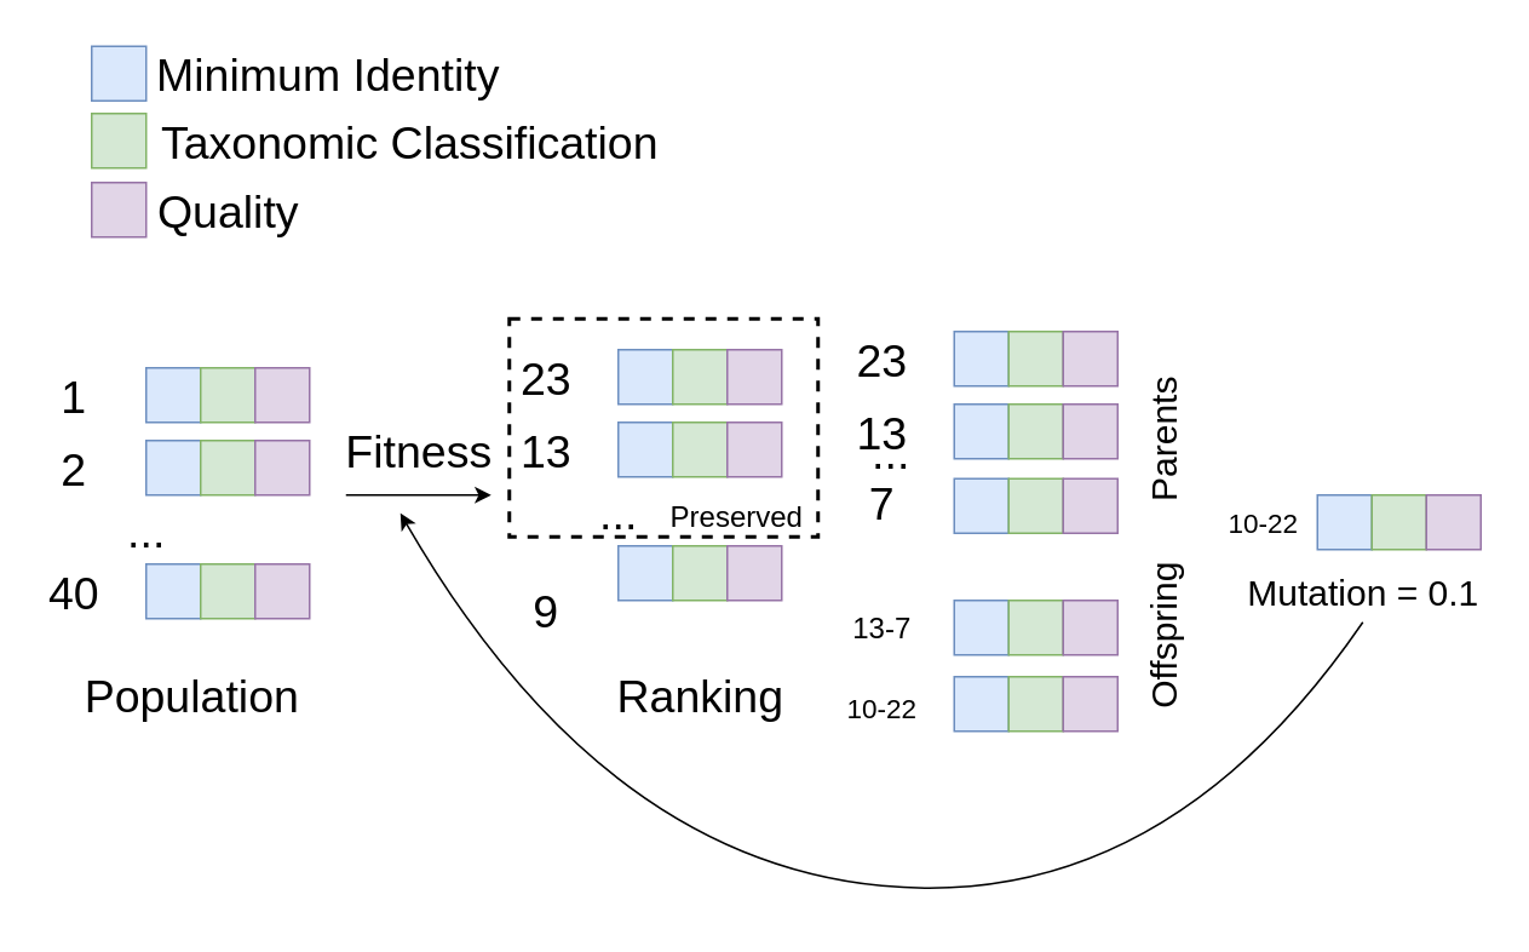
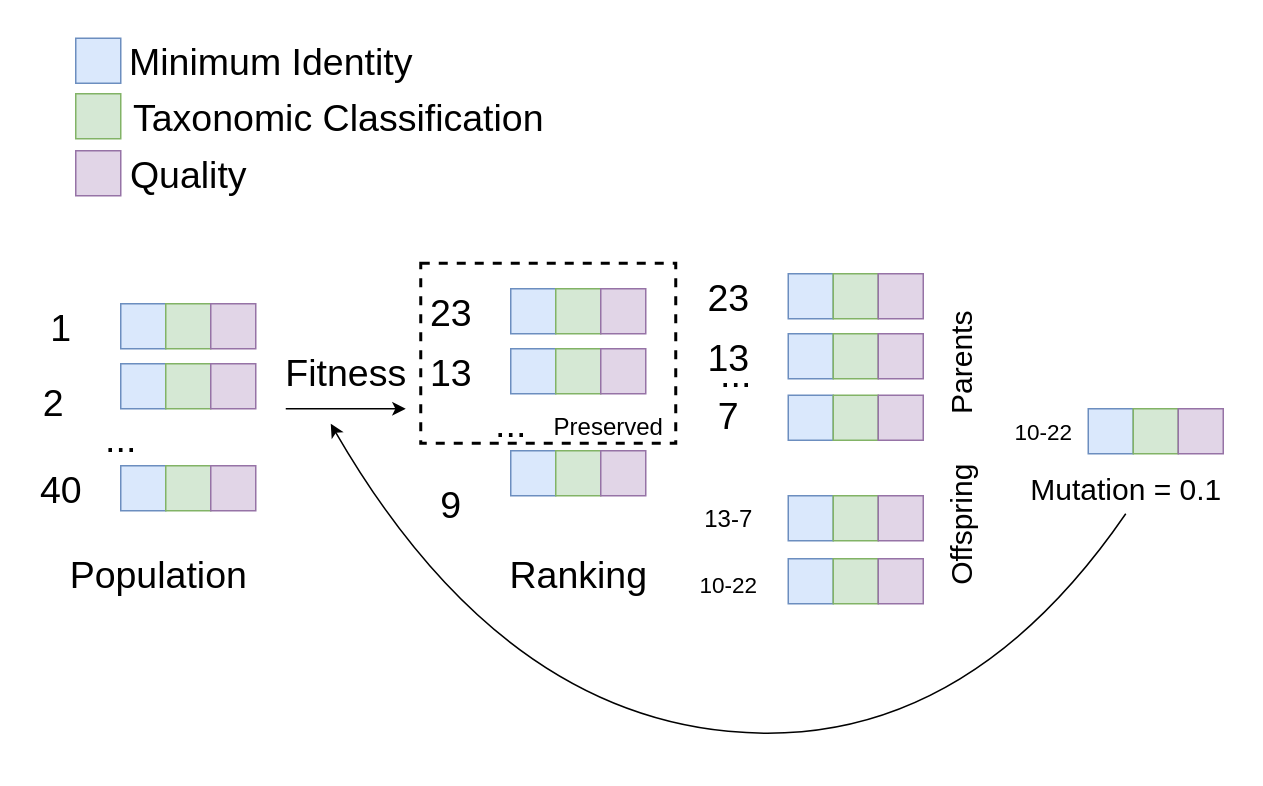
  <mxCell id="0" />
  <mxCell id="1" parent="0" />
  <mxCell id="2" value="&lt;font style=&quot;font-size: 25px;&quot;&gt;1&lt;/font&gt;" style="text;html=1;align=center;verticalAlign=middle;resizable=0;points=[];autosize=1;strokeColor=none;fillColor=none;" vertex="1" parent="1"><mxGeometry x="25" y="207" width="30" height="20" as="geometry" /></mxCell>
  <mxCell id="3" value="" style="whiteSpace=wrap;html=1;aspect=fixed;fillColor=#dae8fc;strokeColor=#6c8ebf;" vertex="1" parent="1"><mxGeometry x="50" y="25" width="30" height="30" as="geometry" /></mxCell>
  <mxCell id="4" value="" style="whiteSpace=wrap;html=1;aspect=fixed;fillColor=#d5e8d4;strokeColor=#82b366;" vertex="1" parent="1"><mxGeometry x="50" y="62" width="30" height="30" as="geometry" /></mxCell>
  <mxCell id="5" value="" style="whiteSpace=wrap;html=1;aspect=fixed;fillColor=#e1d5e7;strokeColor=#9673a6;" vertex="1" parent="1"><mxGeometry x="50" y="100" width="30" height="30" as="geometry" /></mxCell>
  <mxCell id="6" value="Minimum Identity" style="text;html=1;align=center;verticalAlign=middle;resizable=0;points=[];autosize=1;strokeColor=none;fillColor=none;fontSize=25;" vertex="1" parent="1"><mxGeometry x="80" y="20" width="200" height="40" as="geometry" /></mxCell>
  <mxCell id="7" value="Taxonomic Classification" style="text;html=1;align=center;verticalAlign=middle;resizable=0;points=[];autosize=1;strokeColor=none;fillColor=none;fontSize=25;" vertex="1" parent="1"><mxGeometry x="80" y="57" width="290" height="40" as="geometry" /></mxCell>
  <mxCell id="8" value="Quality" style="text;html=1;align=center;verticalAlign=middle;resizable=0;points=[];autosize=1;strokeColor=none;fillColor=none;fontSize=25;" vertex="1" parent="1"><mxGeometry x="80" y="95" width="90" height="40" as="geometry" /></mxCell>
  <mxCell id="9" value="" style="group" vertex="1" connectable="0" parent="1"><mxGeometry x="80" y="202" width="90" height="30" as="geometry" /></mxCell>
  <mxCell id="10" value="" style="whiteSpace=wrap;html=1;aspect=fixed;fillColor=#dae8fc;strokeColor=#6c8ebf;" vertex="1" parent="9"><mxGeometry width="30" height="30" as="geometry" /></mxCell>
  <mxCell id="11" value="" style="whiteSpace=wrap;html=1;aspect=fixed;fillColor=#d5e8d4;strokeColor=#82b366;" vertex="1" parent="9"><mxGeometry x="30" width="30" height="30" as="geometry" /></mxCell>
  <mxCell id="12" value="" style="whiteSpace=wrap;html=1;aspect=fixed;fillColor=#e1d5e7;strokeColor=#9673a6;" vertex="1" parent="9"><mxGeometry x="60" width="30" height="30" as="geometry" /></mxCell>
  <mxCell id="13" value="" style="group" vertex="1" connectable="0" parent="1"><mxGeometry x="80" y="242" width="90" height="30" as="geometry" /></mxCell>
  <mxCell id="14" value="" style="whiteSpace=wrap;html=1;aspect=fixed;fillColor=#dae8fc;strokeColor=#6c8ebf;" vertex="1" parent="13"><mxGeometry width="30" height="30" as="geometry" /></mxCell>
  <mxCell id="15" value="" style="whiteSpace=wrap;html=1;aspect=fixed;fillColor=#d5e8d4;strokeColor=#82b366;" vertex="1" parent="13"><mxGeometry x="30" width="30" height="30" as="geometry" /></mxCell>
  <mxCell id="16" value="" style="whiteSpace=wrap;html=1;aspect=fixed;fillColor=#e1d5e7;strokeColor=#9673a6;" vertex="1" parent="13"><mxGeometry x="60" width="30" height="30" as="geometry" /></mxCell>
  <mxCell id="17" value="" style="group" vertex="1" connectable="0" parent="1"><mxGeometry x="80" y="310" width="90" height="30" as="geometry" /></mxCell>
  <mxCell id="18" value="" style="whiteSpace=wrap;html=1;aspect=fixed;fillColor=#dae8fc;strokeColor=#6c8ebf;" vertex="1" parent="17"><mxGeometry width="30" height="30" as="geometry" /></mxCell>
  <mxCell id="19" value="" style="whiteSpace=wrap;html=1;aspect=fixed;fillColor=#d5e8d4;strokeColor=#82b366;" vertex="1" parent="17"><mxGeometry x="30" width="30" height="30" as="geometry" /></mxCell>
  <mxCell id="20" value="" style="whiteSpace=wrap;html=1;aspect=fixed;fillColor=#e1d5e7;strokeColor=#9673a6;" vertex="1" parent="17"><mxGeometry x="60" width="30" height="30" as="geometry" /></mxCell>
- <mxCell id="21" value="&lt;span style=&quot;font-size: 25px;&quot;&gt;2&lt;/span&gt;" style="text;html=1;align=center;verticalAlign=middle;resizable=0;points=[];autosize=1;strokeColor=none;fillColor=none;" vertex="1" parent="1"><mxGeometry x="25" y="247" width="30" height="20" as="geometry" /></mxCell>
+ <mxCell id="21" value="&lt;span style=&quot;font-size: 25px;&quot;&gt;2&lt;/span&gt;" style="text;html=1;align=center;verticalAlign=middle;resizable=0;points=[];autosize=1;strokeColor=none;fillColor=none;" vertex="1" parent="1"><mxGeometry x="20" y="257" width="30" height="20" as="geometry" /></mxCell>
  <mxCell id="22" value="40" style="text;html=1;align=center;verticalAlign=middle;resizable=0;points=[];autosize=1;strokeColor=none;fillColor=none;fontSize=25;" vertex="1" parent="1"><mxGeometry x="20" y="305" width="40" height="40" as="geometry" /></mxCell>
  <mxCell id="23" value="..." style="text;html=1;align=center;verticalAlign=middle;resizable=0;points=[];autosize=1;strokeColor=none;fillColor=none;fontSize=25;" vertex="1" parent="1"><mxGeometry x="60" y="271" width="40" height="40" as="geometry" /></mxCell>
  <mxCell id="24" value="" style="endArrow=classic;html=1;rounded=0;fontSize=25;" edge="1" parent="1"><mxGeometry width="50" height="50" relative="1" as="geometry"><mxPoint x="190" y="272" as="sourcePoint" /><mxPoint x="270" y="272" as="targetPoint" /></mxGeometry></mxCell>
  <mxCell id="25" value="Fitness" style="text;html=1;align=center;verticalAlign=middle;resizable=0;points=[];autosize=1;strokeColor=none;fillColor=none;fontSize=25;" vertex="1" parent="1"><mxGeometry x="180" y="227" width="100" height="40" as="geometry" /></mxCell>
  <mxCell id="26" value="Population" style="text;html=1;align=center;verticalAlign=middle;resizable=0;points=[];autosize=1;strokeColor=none;fillColor=none;fontSize=25;" vertex="1" parent="1"><mxGeometry x="40" y="362" width="130" height="40" as="geometry" /></mxCell>
  <mxCell id="27" value="Ranking" style="text;html=1;align=center;verticalAlign=middle;resizable=0;points=[];autosize=1;strokeColor=none;fillColor=none;fontSize=25;" vertex="1" parent="1"><mxGeometry x="330" y="362" width="110" height="40" as="geometry" /></mxCell>
  <mxCell id="28" value="&lt;font style=&quot;font-size: 25px;&quot;&gt;23&lt;/font&gt;" style="text;html=1;align=center;verticalAlign=middle;resizable=0;points=[];autosize=1;strokeColor=none;fillColor=none;" vertex="1" parent="1"><mxGeometry x="280" y="197" width="40" height="20" as="geometry" /></mxCell>
  <mxCell id="29" value="" style="group" vertex="1" connectable="0" parent="1"><mxGeometry x="340" y="192" width="90" height="30" as="geometry" /></mxCell>
  <mxCell id="30" value="" style="whiteSpace=wrap;html=1;aspect=fixed;fillColor=#dae8fc;strokeColor=#6c8ebf;" vertex="1" parent="29"><mxGeometry width="30" height="30" as="geometry" /></mxCell>
  <mxCell id="31" value="" style="whiteSpace=wrap;html=1;aspect=fixed;fillColor=#d5e8d4;strokeColor=#82b366;" vertex="1" parent="29"><mxGeometry x="30" width="30" height="30" as="geometry" /></mxCell>
  <mxCell id="32" value="" style="whiteSpace=wrap;html=1;aspect=fixed;fillColor=#e1d5e7;strokeColor=#9673a6;" vertex="1" parent="29"><mxGeometry x="60" width="30" height="30" as="geometry" /></mxCell>
  <mxCell id="33" value="" style="group" vertex="1" connectable="0" parent="1"><mxGeometry x="340" y="232" width="90" height="30" as="geometry" /></mxCell>
  <mxCell id="34" value="" style="whiteSpace=wrap;html=1;aspect=fixed;fillColor=#dae8fc;strokeColor=#6c8ebf;" vertex="1" parent="33"><mxGeometry width="30" height="30" as="geometry" /></mxCell>
  <mxCell id="35" value="" style="whiteSpace=wrap;html=1;aspect=fixed;fillColor=#d5e8d4;strokeColor=#82b366;" vertex="1" parent="33"><mxGeometry x="30" width="30" height="30" as="geometry" /></mxCell>
  <mxCell id="36" value="" style="whiteSpace=wrap;html=1;aspect=fixed;fillColor=#e1d5e7;strokeColor=#9673a6;" vertex="1" parent="33"><mxGeometry x="60" width="30" height="30" as="geometry" /></mxCell>
  <mxCell id="37" value="" style="group" vertex="1" connectable="0" parent="1"><mxGeometry x="340" y="300" width="90" height="30" as="geometry" /></mxCell>
  <mxCell id="38" value="" style="whiteSpace=wrap;html=1;aspect=fixed;fillColor=#dae8fc;strokeColor=#6c8ebf;" vertex="1" parent="37"><mxGeometry width="30" height="30" as="geometry" /></mxCell>
  <mxCell id="39" value="" style="whiteSpace=wrap;html=1;aspect=fixed;fillColor=#d5e8d4;strokeColor=#82b366;" vertex="1" parent="37"><mxGeometry x="30" width="30" height="30" as="geometry" /></mxCell>
  <mxCell id="40" value="" style="whiteSpace=wrap;html=1;aspect=fixed;fillColor=#e1d5e7;strokeColor=#9673a6;" vertex="1" parent="37"><mxGeometry x="60" width="30" height="30" as="geometry" /></mxCell>
  <mxCell id="41" value="&lt;span style=&quot;font-size: 25px;&quot;&gt;13&lt;/span&gt;" style="text;html=1;align=center;verticalAlign=middle;resizable=0;points=[];autosize=1;strokeColor=none;fillColor=none;" vertex="1" parent="1"><mxGeometry x="280" y="237" width="40" height="20" as="geometry" /></mxCell>
  <mxCell id="42" value="9" style="text;html=1;align=center;verticalAlign=middle;resizable=0;points=[];autosize=1;strokeColor=none;fillColor=none;fontSize=25;" vertex="1" parent="1"><mxGeometry x="285" y="315" width="30" height="40" as="geometry" /></mxCell>
  <mxCell id="43" value="..." style="text;html=1;align=center;verticalAlign=middle;resizable=0;points=[];autosize=1;strokeColor=none;fillColor=none;fontSize=25;" vertex="1" parent="1"><mxGeometry x="320" y="261" width="40" height="40" as="geometry" /></mxCell>
  <mxCell id="44" value="" style="rounded=0;whiteSpace=wrap;html=1;fontSize=25;fillColor=none;dashed=1;strokeWidth=2;" vertex="1" parent="1"><mxGeometry x="280" y="175" width="170" height="120" as="geometry" /></mxCell>
  <mxCell id="45" value="&lt;font style=&quot;font-size: 16px;&quot;&gt;Preserved&lt;/font&gt;" style="text;html=1;align=center;verticalAlign=middle;resizable=0;points=[];autosize=1;strokeColor=none;fillColor=none;fontSize=25;" vertex="1" parent="1"><mxGeometry x="360" y="260" width="90" height="40" as="geometry" /></mxCell>
  <mxCell id="46" value="&lt;font style=&quot;font-size: 25px;&quot;&gt;23&lt;/font&gt;" style="text;html=1;align=center;verticalAlign=middle;resizable=0;points=[];autosize=1;strokeColor=none;fillColor=none;" vertex="1" parent="1"><mxGeometry x="465" y="187" width="40" height="20" as="geometry" /></mxCell>
  <mxCell id="47" value="" style="group" vertex="1" connectable="0" parent="1"><mxGeometry x="525" y="182" width="90" height="30" as="geometry" /></mxCell>
  <mxCell id="48" value="" style="whiteSpace=wrap;html=1;aspect=fixed;fillColor=#dae8fc;strokeColor=#6c8ebf;" vertex="1" parent="47"><mxGeometry width="30" height="30" as="geometry" /></mxCell>
  <mxCell id="49" value="" style="whiteSpace=wrap;html=1;aspect=fixed;fillColor=#d5e8d4;strokeColor=#82b366;" vertex="1" parent="47"><mxGeometry x="30" width="30" height="30" as="geometry" /></mxCell>
  <mxCell id="50" value="" style="whiteSpace=wrap;html=1;aspect=fixed;fillColor=#e1d5e7;strokeColor=#9673a6;" vertex="1" parent="47"><mxGeometry x="60" width="30" height="30" as="geometry" /></mxCell>
  <mxCell id="51" value="" style="group" vertex="1" connectable="0" parent="1"><mxGeometry x="525" y="222" width="90" height="30" as="geometry" /></mxCell>
  <mxCell id="52" value="" style="whiteSpace=wrap;html=1;aspect=fixed;fillColor=#dae8fc;strokeColor=#6c8ebf;" vertex="1" parent="51"><mxGeometry width="30" height="30" as="geometry" /></mxCell>
  <mxCell id="53" value="" style="whiteSpace=wrap;html=1;aspect=fixed;fillColor=#d5e8d4;strokeColor=#82b366;" vertex="1" parent="51"><mxGeometry x="30" width="30" height="30" as="geometry" /></mxCell>
  <mxCell id="54" value="" style="whiteSpace=wrap;html=1;aspect=fixed;fillColor=#e1d5e7;strokeColor=#9673a6;" vertex="1" parent="51"><mxGeometry x="60" width="30" height="30" as="geometry" /></mxCell>
  <mxCell id="55" value="&lt;span style=&quot;font-size: 25px;&quot;&gt;13&lt;/span&gt;" style="text;html=1;align=center;verticalAlign=middle;resizable=0;points=[];autosize=1;strokeColor=none;fillColor=none;" vertex="1" parent="1"><mxGeometry x="465" y="227" width="40" height="20" as="geometry" /></mxCell>
  <mxCell id="56" value="..." style="text;html=1;align=center;verticalAlign=middle;resizable=0;points=[];autosize=1;strokeColor=none;fillColor=none;fontSize=25;" vertex="1" parent="1"><mxGeometry x="470" y="228" width="40" height="40" as="geometry" /></mxCell>
  <mxCell id="57" value="" style="group" vertex="1" connectable="0" parent="1"><mxGeometry x="525" y="263" width="90" height="30" as="geometry" /></mxCell>
  <mxCell id="58" value="" style="whiteSpace=wrap;html=1;aspect=fixed;fillColor=#dae8fc;strokeColor=#6c8ebf;" vertex="1" parent="57"><mxGeometry width="30" height="30" as="geometry" /></mxCell>
  <mxCell id="59" value="" style="whiteSpace=wrap;html=1;aspect=fixed;fillColor=#d5e8d4;strokeColor=#82b366;" vertex="1" parent="57"><mxGeometry x="30" width="30" height="30" as="geometry" /></mxCell>
  <mxCell id="60" value="" style="whiteSpace=wrap;html=1;aspect=fixed;fillColor=#e1d5e7;strokeColor=#9673a6;" vertex="1" parent="57"><mxGeometry x="60" width="30" height="30" as="geometry" /></mxCell>
  <mxCell id="61" value="&lt;span style=&quot;font-size: 25px;&quot;&gt;7&lt;/span&gt;" style="text;html=1;align=center;verticalAlign=middle;resizable=0;points=[];autosize=1;strokeColor=none;fillColor=none;" vertex="1" parent="1"><mxGeometry x="470" y="266" width="30" height="20" as="geometry" /></mxCell>
  <mxCell id="62" value="" style="group" vertex="1" connectable="0" parent="1"><mxGeometry x="525" y="330" width="90" height="30" as="geometry" /></mxCell>
  <mxCell id="63" value="" style="whiteSpace=wrap;html=1;aspect=fixed;fillColor=#dae8fc;strokeColor=#6c8ebf;" vertex="1" parent="62"><mxGeometry width="30" height="30" as="geometry" /></mxCell>
  <mxCell id="64" value="" style="whiteSpace=wrap;html=1;aspect=fixed;fillColor=#d5e8d4;strokeColor=#82b366;" vertex="1" parent="62"><mxGeometry x="30" width="30" height="30" as="geometry" /></mxCell>
  <mxCell id="65" value="" style="whiteSpace=wrap;html=1;aspect=fixed;fillColor=#e1d5e7;strokeColor=#9673a6;" vertex="1" parent="62"><mxGeometry x="60" width="30" height="30" as="geometry" /></mxCell>
  <mxCell id="66" value="13-7" style="text;html=1;align=center;verticalAlign=middle;resizable=0;points=[];autosize=1;strokeColor=none;fillColor=none;fontSize=16;" vertex="1" parent="1"><mxGeometry x="460" y="335" width="50" height="20" as="geometry" /></mxCell>
  <mxCell id="67" value="&lt;font style=&quot;font-size: 20px;&quot;&gt;Mutation = 0.1&lt;/font&gt;" style="text;html=1;align=center;verticalAlign=middle;resizable=0;points=[];autosize=1;strokeColor=none;fillColor=none;fontSize=16;" vertex="1" parent="1"><mxGeometry x="680" y="310" width="140" height="30" as="geometry" /></mxCell>
  <mxCell id="68" value="Parents" style="text;html=1;align=center;verticalAlign=middle;resizable=0;points=[];autosize=1;strokeColor=none;fillColor=none;fontSize=20;horizontal=0;" vertex="1" parent="1"><mxGeometry x="600" y="227" width="80" height="30" as="geometry" /></mxCell>
  <mxCell id="69" value="Offspring" style="text;html=1;align=center;verticalAlign=middle;resizable=0;points=[];autosize=1;strokeColor=none;fillColor=none;fontSize=20;horizontal=0;" vertex="1" parent="1"><mxGeometry x="590" y="335" width="100" height="30" as="geometry" /></mxCell>
  <mxCell id="70" value="" style="group" vertex="1" connectable="0" parent="1"><mxGeometry x="525" y="372" width="90" height="30" as="geometry" /></mxCell>
  <mxCell id="71" value="" style="whiteSpace=wrap;html=1;aspect=fixed;fillColor=#dae8fc;strokeColor=#6c8ebf;" vertex="1" parent="70"><mxGeometry width="30" height="30" as="geometry" /></mxCell>
  <mxCell id="72" value="" style="whiteSpace=wrap;html=1;aspect=fixed;fillColor=#d5e8d4;strokeColor=#82b366;" vertex="1" parent="70"><mxGeometry x="30" width="30" height="30" as="geometry" /></mxCell>
  <mxCell id="73" value="" style="whiteSpace=wrap;html=1;aspect=fixed;fillColor=#e1d5e7;strokeColor=#9673a6;" vertex="1" parent="70"><mxGeometry x="60" width="30" height="30" as="geometry" /></mxCell>
  <mxCell id="74" value="&lt;font style=&quot;font-size: 15px;&quot;&gt;10-22&lt;/font&gt;" style="text;html=1;align=center;verticalAlign=middle;resizable=0;points=[];autosize=1;strokeColor=none;fillColor=none;fontSize=20;" vertex="1" parent="1"><mxGeometry x="460" y="372" width="50" height="30" as="geometry" /></mxCell>
  <mxCell id="75" value="" style="group" vertex="1" connectable="0" parent="1"><mxGeometry x="725" y="272" width="90" height="30" as="geometry" /></mxCell>
  <mxCell id="76" value="" style="whiteSpace=wrap;html=1;aspect=fixed;fillColor=#dae8fc;strokeColor=#6c8ebf;" vertex="1" parent="75"><mxGeometry width="30" height="30" as="geometry" /></mxCell>
  <mxCell id="77" value="" style="whiteSpace=wrap;html=1;aspect=fixed;fillColor=#d5e8d4;strokeColor=#82b366;" vertex="1" parent="75"><mxGeometry x="30" width="30" height="30" as="geometry" /></mxCell>
  <mxCell id="78" value="" style="whiteSpace=wrap;html=1;aspect=fixed;fillColor=#e1d5e7;strokeColor=#9673a6;" vertex="1" parent="75"><mxGeometry x="60" width="30" height="30" as="geometry" /></mxCell>
  <mxCell id="79" value="&lt;font style=&quot;font-size: 15px;&quot;&gt;10-22&lt;/font&gt;" style="text;html=1;align=center;verticalAlign=middle;resizable=0;points=[];autosize=1;strokeColor=none;fillColor=none;fontSize=20;" vertex="1" parent="1"><mxGeometry x="670" y="270" width="50" height="30" as="geometry" /></mxCell>
  <mxCell id="80" value="" style="curved=1;endArrow=classic;html=1;rounded=0;fontSize=15;" edge="1" parent="1"><mxGeometry width="50" height="50" relative="1" as="geometry"><mxPoint x="750" y="342" as="sourcePoint" /><mxPoint x="220" y="282" as="targetPoint" /><Array as="points"><mxPoint x="640" y="502" /><mxPoint x="330" y="472" /></Array></mxGeometry></mxCell>
